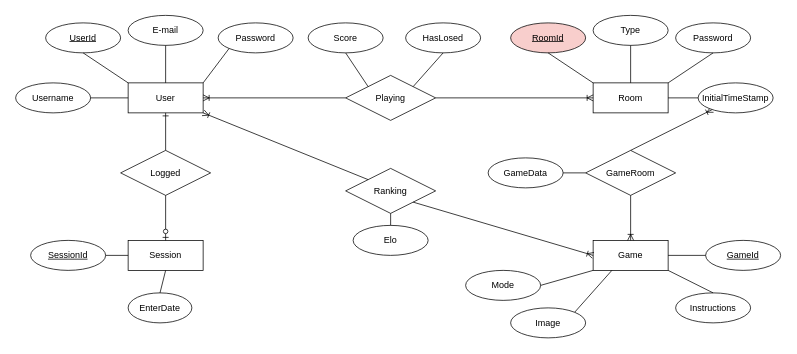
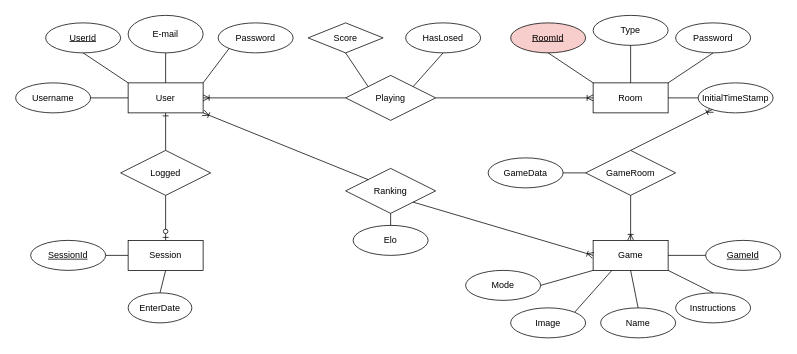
  <mxCell id="0" />
  <mxCell id="1" parent="0" />
  <mxCell id="2" value="Game" style="whiteSpace=wrap;html=1;align=center;" parent="1" vertex="1"><mxGeometry x="790" y="320" width="100" height="40" as="geometry" /></mxCell>
  <mxCell id="3" value="User" style="whiteSpace=wrap;html=1;align=center;" parent="1" vertex="1"><mxGeometry x="170" y="110" width="100" height="40" as="geometry" /></mxCell>
  <mxCell id="4" value="Session" style="whiteSpace=wrap;html=1;align=center;" parent="1" vertex="1"><mxGeometry x="170" y="320" width="100" height="40" as="geometry" /></mxCell>
  <mxCell id="5" value="UserId" style="ellipse;whiteSpace=wrap;html=1;align=center;fontStyle=4;" parent="1" vertex="1"><mxGeometry x="60" y="30" width="100" height="40" as="geometry" /></mxCell>
  <mxCell id="6" value="" style="endArrow=none;html=1;rounded=0;entryX=0;entryY=0;entryDx=0;entryDy=0;exitX=0.5;exitY=1;exitDx=0;exitDy=0;" parent="1" source="5" target="3" edge="1"><mxGeometry relative="1" as="geometry"><mxPoint x="40" y="200" as="sourcePoint" /><mxPoint x="200" y="200" as="targetPoint" /></mxGeometry></mxCell>
- <mxCell id="7" value="E-mail" style="ellipse;whiteSpace=wrap;html=1;align=center;" parent="1" vertex="1"><mxGeometry x="170" y="20" width="100" height="40" as="geometry" /></mxCell>
+ <mxCell id="7" value="E-mail" style="ellipse;whiteSpace=wrap;html=1;align=center;" parent="1" vertex="1"><mxGeometry x="170" y="20" width="100" height="50" as="geometry" /></mxCell>
  <mxCell id="8" value="" style="endArrow=none;html=1;rounded=0;entryX=0.5;entryY=1;entryDx=0;entryDy=0;exitX=0.5;exitY=0;exitDx=0;exitDy=0;" parent="1" source="3" target="7" edge="1"><mxGeometry relative="1" as="geometry"><mxPoint x="180" y="220" as="sourcePoint" /><mxPoint x="340" y="220" as="targetPoint" /></mxGeometry></mxCell>
  <mxCell id="9" value="Password" style="ellipse;whiteSpace=wrap;html=1;align=center;" parent="1" vertex="1"><mxGeometry x="290" y="30" width="100" height="40" as="geometry" /></mxCell>
  <mxCell id="10" value="" style="endArrow=none;html=1;rounded=0;entryX=0;entryY=1;entryDx=0;entryDy=0;exitX=1;exitY=0;exitDx=0;exitDy=0;" parent="1" source="3" target="9" edge="1"><mxGeometry relative="1" as="geometry"><mxPoint x="250" y="160" as="sourcePoint" /><mxPoint x="310" y="200" as="targetPoint" /></mxGeometry></mxCell>
  <mxCell id="11" value="Logged" style="shape=rhombus;perimeter=rhombusPerimeter;whiteSpace=wrap;html=1;align=center;" parent="1" vertex="1"><mxGeometry x="160" y="200" width="120" height="60" as="geometry" /></mxCell>
  <mxCell id="12" value="" style="fontSize=12;html=1;endArrow=ERone;endFill=1;entryX=0.5;entryY=1;entryDx=0;entryDy=0;exitX=0.5;exitY=0;exitDx=0;exitDy=0;" parent="1" source="11" target="3" edge="1"><mxGeometry width="100" height="100" relative="1" as="geometry"><mxPoint x="430" y="380" as="sourcePoint" /><mxPoint x="530" y="280" as="targetPoint" /></mxGeometry></mxCell>
  <mxCell id="13" value="" style="fontSize=12;html=1;endArrow=ERzeroToOne;endFill=1;exitX=0.5;exitY=1;exitDx=0;exitDy=0;entryX=0.5;entryY=0;entryDx=0;entryDy=0;" parent="1" source="11" target="4" edge="1"><mxGeometry width="100" height="100" relative="1" as="geometry"><mxPoint x="410" y="390" as="sourcePoint" /><mxPoint x="510" y="290" as="targetPoint" /></mxGeometry></mxCell>
  <mxCell id="14" value="SessionId" style="ellipse;whiteSpace=wrap;html=1;align=center;fontStyle=4;" parent="1" vertex="1"><mxGeometry x="40" y="320" width="100" height="40" as="geometry" /></mxCell>
  <mxCell id="15" value="" style="endArrow=none;html=1;rounded=0;entryX=0;entryY=0.5;entryDx=0;entryDy=0;exitX=1;exitY=0.5;exitDx=0;exitDy=0;" parent="1" source="14" target="4" edge="1"><mxGeometry relative="1" as="geometry"><mxPoint x="120" y="80" as="sourcePoint" /><mxPoint x="180" y="120" as="targetPoint" /></mxGeometry></mxCell>
  <mxCell id="16" value="EnterDate" style="ellipse;whiteSpace=wrap;html=1;align=center;" parent="1" vertex="1"><mxGeometry x="170" y="390" width="85" height="40" as="geometry" /></mxCell>
  <mxCell id="17" value="" style="endArrow=none;html=1;rounded=0;entryX=0.5;entryY=1;entryDx=0;entryDy=0;exitX=0.5;exitY=0;exitDx=0;exitDy=0;" parent="1" source="16" target="4" edge="1"><mxGeometry relative="1" as="geometry"><mxPoint x="339.5" y="470" as="sourcePoint" /><mxPoint x="339.5" y="420" as="targetPoint" /></mxGeometry></mxCell>
  <mxCell id="18" value="Room" style="whiteSpace=wrap;html=1;align=center;" parent="1" vertex="1"><mxGeometry x="790" y="110" width="100" height="40" as="geometry" /></mxCell>
  <mxCell id="19" value="Playing" style="shape=rhombus;perimeter=rhombusPerimeter;whiteSpace=wrap;html=1;align=center;" parent="1" vertex="1"><mxGeometry x="460" y="100" width="120" height="60" as="geometry" /></mxCell>
  <mxCell id="20" value="" style="fontSize=12;html=1;endArrow=ERoneToMany;entryX=1;entryY=0.5;entryDx=0;entryDy=0;exitX=0;exitY=0.5;exitDx=0;exitDy=0;" parent="1" source="19" target="3" edge="1"><mxGeometry width="100" height="100" relative="1" as="geometry"><mxPoint x="470" y="560" as="sourcePoint" /><mxPoint x="570" y="460" as="targetPoint" /></mxGeometry></mxCell>
  <mxCell id="21" value="RoomId" style="ellipse;whiteSpace=wrap;html=1;align=center;fontStyle=4;fillColor=#f8cecc;" parent="1" vertex="1"><mxGeometry x="680" y="30" width="100" height="40" as="geometry" /></mxCell>
  <mxCell id="22" value="" style="endArrow=none;html=1;rounded=0;entryX=0.5;entryY=1;entryDx=0;entryDy=0;exitX=0;exitY=0;exitDx=0;exitDy=0;" parent="1" source="18" target="21" edge="1"><mxGeometry relative="1" as="geometry"><mxPoint x="490" y="120" as="sourcePoint" /><mxPoint x="524.645" y="74.142" as="targetPoint" /></mxGeometry></mxCell>
  <mxCell id="23" value="Type" style="ellipse;whiteSpace=wrap;html=1;align=center;" parent="1" vertex="1"><mxGeometry x="790" y="20" width="100" height="40" as="geometry" /></mxCell>
  <mxCell id="24" value="" style="endArrow=none;html=1;rounded=0;entryX=0.5;entryY=1;entryDx=0;entryDy=0;exitX=0.5;exitY=0;exitDx=0;exitDy=0;" parent="1" source="18" target="23" edge="1"><mxGeometry relative="1" as="geometry"><mxPoint x="800" y="120" as="sourcePoint" /><mxPoint x="740" y="80" as="targetPoint" /></mxGeometry></mxCell>
  <mxCell id="25" value="Password" style="ellipse;whiteSpace=wrap;html=1;align=center;" parent="1" vertex="1"><mxGeometry x="900" y="30" width="100" height="40" as="geometry" /></mxCell>
  <mxCell id="26" value="" style="endArrow=none;html=1;rounded=0;entryX=0.5;entryY=1;entryDx=0;entryDy=0;exitX=1;exitY=0;exitDx=0;exitDy=0;" parent="1" source="18" target="25" edge="1"><mxGeometry relative="1" as="geometry"><mxPoint x="850" y="120" as="sourcePoint" /><mxPoint x="850" y="70" as="targetPoint" /></mxGeometry></mxCell>
  <mxCell id="27" value="GameId" style="ellipse;whiteSpace=wrap;html=1;align=center;fontStyle=4;" parent="1" vertex="1"><mxGeometry x="940" y="320" width="100" height="40" as="geometry" /></mxCell>
  <mxCell id="28" value="Mode" style="ellipse;whiteSpace=wrap;html=1;align=center;" parent="1" vertex="1"><mxGeometry x="620" y="360" width="100" height="40" as="geometry" /></mxCell>
  <mxCell id="29" value="Username" style="ellipse;whiteSpace=wrap;html=1;align=center;" parent="1" vertex="1"><mxGeometry x="20" y="110" width="100" height="40" as="geometry" /></mxCell>
  <mxCell id="30" value="" style="endArrow=none;html=1;rounded=0;entryX=0;entryY=0.5;entryDx=0;entryDy=0;exitX=1;exitY=0.5;exitDx=0;exitDy=0;" parent="1" source="29" target="3" edge="1"><mxGeometry relative="1" as="geometry"><mxPoint x="120" y="140" as="sourcePoint" /><mxPoint x="180" y="140" as="targetPoint" /></mxGeometry></mxCell>
+ <mxCell id="31" value="Name" style="ellipse;whiteSpace=wrap;html=1;align=center;" parent="1" vertex="1"><mxGeometry x="800" y="410" width="100" height="40" as="geometry" /></mxCell>
  <mxCell id="32" value="Instructions" style="ellipse;whiteSpace=wrap;html=1;align=center;" parent="1" vertex="1"><mxGeometry x="900" y="390" width="100" height="40" as="geometry" /></mxCell>
  <mxCell id="33" value="" style="endArrow=none;html=1;rounded=0;entryX=1;entryY=0.5;entryDx=0;entryDy=0;exitX=0;exitY=0.5;exitDx=0;exitDy=0;" parent="1" source="27" target="2" edge="1"><mxGeometry relative="1" as="geometry"><mxPoint x="800" y="120" as="sourcePoint" /><mxPoint x="740" y="80" as="targetPoint" /></mxGeometry></mxCell>
  <mxCell id="34" value="" style="endArrow=none;html=1;rounded=0;entryX=1;entryY=0.5;entryDx=0;entryDy=0;exitX=0;exitY=1;exitDx=0;exitDy=0;" parent="1" source="2" target="28" edge="1"><mxGeometry relative="1" as="geometry"><mxPoint x="780" y="370" as="sourcePoint" /><mxPoint x="760" y="350" as="targetPoint" /></mxGeometry></mxCell>
+ <mxCell id="35" value="" style="endArrow=none;html=1;rounded=0;entryX=0.5;entryY=0;entryDx=0;entryDy=0;exitX=0.5;exitY=1;exitDx=0;exitDy=0;" parent="1" source="2" target="31" edge="1"><mxGeometry relative="1" as="geometry"><mxPoint x="800" y="370" as="sourcePoint" /><mxPoint x="775.355" y="405.858" as="targetPoint" /></mxGeometry></mxCell>
  <mxCell id="36" value="" style="endArrow=none;html=1;rounded=0;entryX=0.5;entryY=0;entryDx=0;entryDy=0;exitX=1;exitY=1;exitDx=0;exitDy=0;" parent="1" source="2" target="32" edge="1"><mxGeometry relative="1" as="geometry"><mxPoint x="800" y="370" as="sourcePoint" /><mxPoint x="740" y="400" as="targetPoint" /></mxGeometry></mxCell>
  <mxCell id="37" value="Ranking" style="shape=rhombus;perimeter=rhombusPerimeter;whiteSpace=wrap;html=1;align=center;" parent="1" vertex="1"><mxGeometry x="460" y="224" width="120" height="60" as="geometry" /></mxCell>
  <mxCell id="38" value="GameRoom" style="shape=rhombus;perimeter=rhombusPerimeter;whiteSpace=wrap;html=1;align=center;" parent="1" vertex="1"><mxGeometry x="780" y="200" width="120" height="60" as="geometry" /></mxCell>
  <mxCell id="39" value="" style="fontSize=12;html=1;endArrow=ERoneToMany;entryX=0.5;entryY=0;entryDx=0;entryDy=0;exitX=0.5;exitY=1;exitDx=0;exitDy=0;" parent="1" source="38" target="2" edge="1"><mxGeometry width="100" height="100" relative="1" as="geometry"><mxPoint x="400" y="530" as="sourcePoint" /><mxPoint x="500" y="430" as="targetPoint" /></mxGeometry></mxCell>
  <mxCell id="40" value="" style="fontSize=12;html=1;endArrow=ERoneToMany;exitX=0.5;exitY=0;exitDx=0;exitDy=0;" parent="1" source="38" target="41" edge="1"><mxGeometry width="100" height="100" relative="1" as="geometry"><mxPoint x="460" y="550" as="sourcePoint" /><mxPoint x="560" y="450" as="targetPoint" /></mxGeometry></mxCell>
  <mxCell id="41" value="InitialTimeStamp" style="ellipse;whiteSpace=wrap;html=1;align=center;" parent="1" vertex="1"><mxGeometry x="930" y="110" width="100" height="40" as="geometry" /></mxCell>
  <mxCell id="42" value="" style="endArrow=none;html=1;rounded=0;entryX=1;entryY=0.5;entryDx=0;entryDy=0;exitX=0;exitY=0.5;exitDx=0;exitDy=0;" parent="1" source="41" target="18" edge="1"><mxGeometry relative="1" as="geometry"><mxPoint x="950" y="350" as="sourcePoint" /><mxPoint x="900" y="350" as="targetPoint" /></mxGeometry></mxCell>
- <mxCell id="43" value="Score" style="ellipse;whiteSpace=wrap;html=1;align=center;" parent="1" vertex="1"><mxGeometry x="410" y="30" width="100" height="40" as="geometry" /></mxCell>
+ <mxCell id="43" value="Score" style="rhombus;whiteSpace=wrap;html=1;align=center;" parent="1" vertex="1"><mxGeometry x="410" y="30" width="100" height="40" as="geometry" /></mxCell>
  <mxCell id="44" value="" style="endArrow=none;html=1;rounded=0;entryX=0.5;entryY=1;entryDx=0;entryDy=0;exitX=0;exitY=0;exitDx=0;exitDy=0;" parent="1" source="19" target="43" edge="1"><mxGeometry relative="1" as="geometry"><mxPoint x="800" y="120" as="sourcePoint" /><mxPoint x="740" y="80" as="targetPoint" /></mxGeometry></mxCell>
  <mxCell id="45" value="HasLosed" style="ellipse;whiteSpace=wrap;html=1;align=center;" parent="1" vertex="1"><mxGeometry x="540" y="30" width="100" height="40" as="geometry" /></mxCell>
  <mxCell id="46" value="" style="endArrow=none;html=1;rounded=0;entryX=0.5;entryY=1;entryDx=0;entryDy=0;exitX=1;exitY=0;exitDx=0;exitDy=0;" parent="1" source="19" target="45" edge="1"><mxGeometry relative="1" as="geometry"><mxPoint x="530" y="110" as="sourcePoint" /><mxPoint x="485" y="80" as="targetPoint" /></mxGeometry></mxCell>
  <mxCell id="47" value="Elo" style="ellipse;whiteSpace=wrap;html=1;align=center;" parent="1" vertex="1"><mxGeometry x="470" y="300" width="100" height="40" as="geometry" /></mxCell>
  <mxCell id="48" value="" style="endArrow=none;html=1;rounded=0;entryX=0.5;entryY=0;entryDx=0;entryDy=0;exitX=0.5;exitY=1;exitDx=0;exitDy=0;" parent="1" source="37" target="47" edge="1"><mxGeometry relative="1" as="geometry"><mxPoint x="800" y="370" as="sourcePoint" /><mxPoint x="740" y="400" as="targetPoint" /></mxGeometry></mxCell>
  <mxCell id="49" value="" style="fontSize=12;html=1;endArrow=ERoneToMany;entryX=0;entryY=0.5;entryDx=0;entryDy=0;exitX=1;exitY=0.5;exitDx=0;exitDy=0;" parent="1" source="19" target="18" edge="1"><mxGeometry width="100" height="100" relative="1" as="geometry"><mxPoint x="310" y="610" as="sourcePoint" /><mxPoint x="410" y="510" as="targetPoint" /></mxGeometry></mxCell>
  <mxCell id="50" value="" style="fontSize=12;html=1;endArrow=ERoneToMany;entryX=1;entryY=1;entryDx=0;entryDy=0;exitX=0;exitY=0;exitDx=0;exitDy=0;" parent="1" source="37" target="3" edge="1"><mxGeometry width="100" height="100" relative="1" as="geometry"><mxPoint x="350" y="540" as="sourcePoint" /><mxPoint x="450" y="440" as="targetPoint" /></mxGeometry></mxCell>
  <mxCell id="51" value="" style="fontSize=12;html=1;endArrow=ERoneToMany;entryX=0;entryY=0.5;entryDx=0;entryDy=0;exitX=1;exitY=1;exitDx=0;exitDy=0;" parent="1" source="37" target="2" edge="1"><mxGeometry width="100" height="100" relative="1" as="geometry"><mxPoint x="470" y="140" as="sourcePoint" /><mxPoint x="280" y="140" as="targetPoint" /></mxGeometry></mxCell>
  <mxCell id="52" value="Image" style="ellipse;whiteSpace=wrap;html=1;align=center;" parent="1" vertex="1"><mxGeometry x="680" y="410" width="100" height="40" as="geometry" /></mxCell>
  <mxCell id="53" value="" style="endArrow=none;html=1;rounded=0;entryX=1;entryY=0;entryDx=0;entryDy=0;exitX=0.25;exitY=1;exitDx=0;exitDy=0;" parent="1" source="2" target="52" edge="1"><mxGeometry relative="1" as="geometry"><mxPoint x="800" y="370" as="sourcePoint" /><mxPoint x="730" y="390" as="targetPoint" /></mxGeometry></mxCell>
  <mxCell id="54" value="GameData" style="ellipse;whiteSpace=wrap;html=1;align=center;" parent="1" vertex="1"><mxGeometry x="650" y="210" width="100" height="40" as="geometry" /></mxCell>
  <mxCell id="55" value="" style="endArrow=none;html=1;rounded=0;exitX=1;exitY=0.5;exitDx=0;exitDy=0;entryX=0;entryY=0.5;entryDx=0;entryDy=0;" parent="1" source="54" target="38" edge="1"><mxGeometry relative="1" as="geometry"><mxPoint x="960" y="200" as="sourcePoint" /><mxPoint x="770" y="190" as="targetPoint" /></mxGeometry></mxCell>
